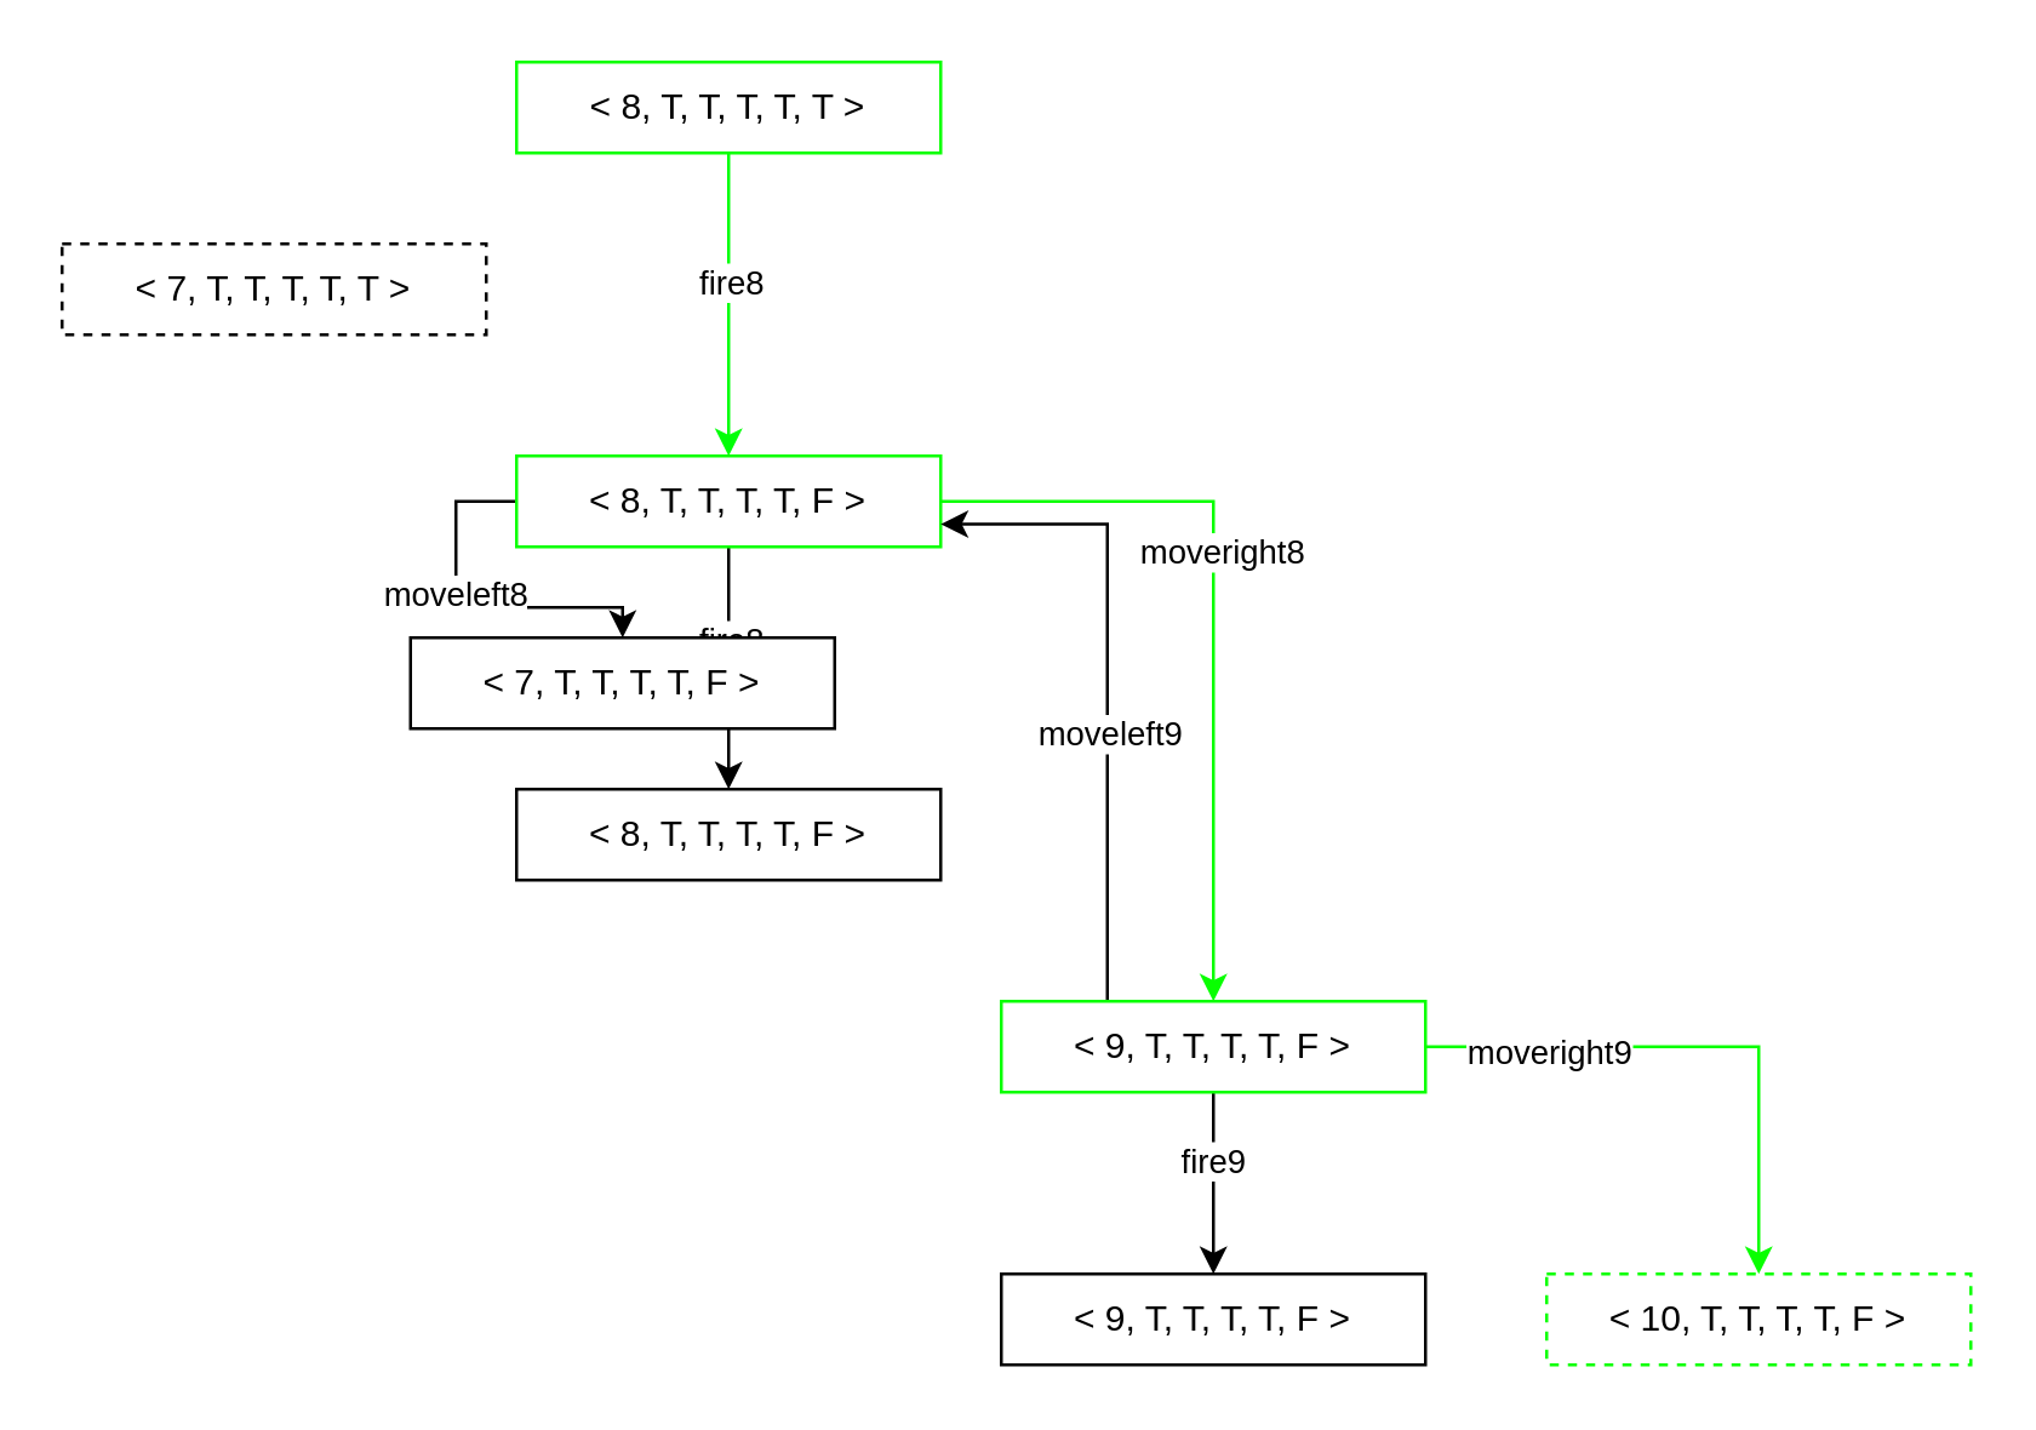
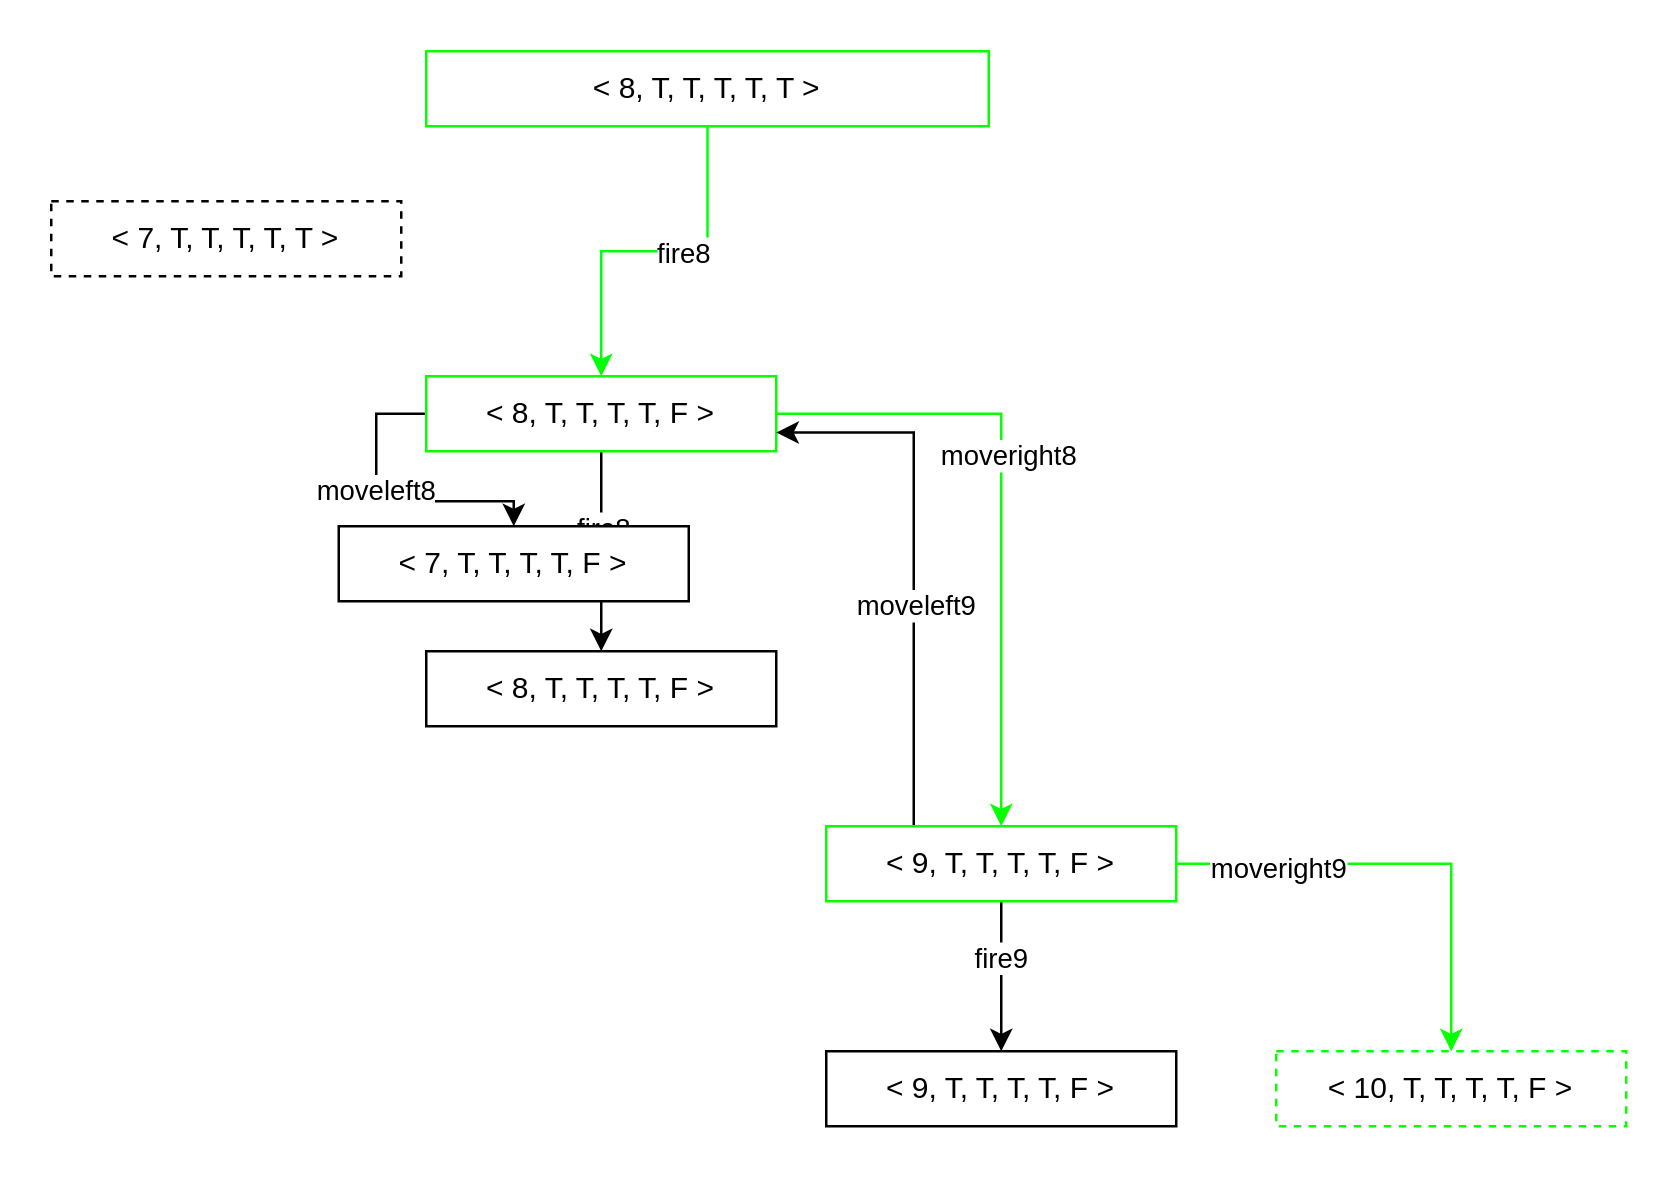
  <mxCell id="0" />
  <mxCell id="1" parent="0" />
  <mxCell id="2" style="edgeStyle=orthogonalEdgeStyle;rounded=0;orthogonalLoop=1;jettySize=auto;html=1;exitX=0.5;exitY=1;exitDx=0;exitDy=0;strokeColor=#00FF08;" edge="1" parent="1" source="4" target="12"><mxGeometry relative="1" as="geometry" /></mxCell>
  <mxCell id="3" value="fire8" style="edgeLabel;html=1;align=center;verticalAlign=middle;resizable=0;points=[];strokeColor=#09FF00;" vertex="1" connectable="0" parent="2"><mxGeometry x="-0.163" relative="1" as="geometry"><mxPoint as="offset" /></mxGeometry></mxCell>
- <mxCell id="4" value="&amp;lt; 8, T, T, T, T, T &amp;gt;" style="rounded=0;whiteSpace=wrap;html=1;strokeColor=#09FF00;" vertex="1" parent="1"><mxGeometry x="170" y="20" width="140" height="30" as="geometry" /></mxCell>
+ <mxCell id="4" value="&amp;lt; 8, T, T, T, T, T &amp;gt;" style="rounded=0;whiteSpace=wrap;html=1;strokeColor=#09FF00;" vertex="1" parent="1"><mxGeometry x="170" y="20" width="225" height="30" as="geometry" /></mxCell>
  <mxCell id="5" value="&amp;lt; 7, T, T, T, T, T &amp;gt;" style="rounded=0;whiteSpace=wrap;html=1;dashed=1;" vertex="1" parent="1"><mxGeometry x="20" y="80" width="140" height="30" as="geometry" /></mxCell>
  <mxCell id="6" style="edgeStyle=orthogonalEdgeStyle;rounded=0;orthogonalLoop=1;jettySize=auto;html=1;exitX=0;exitY=0.5;exitDx=0;exitDy=0;" edge="1" parent="1" source="12" target="13"><mxGeometry relative="1" as="geometry" /></mxCell>
  <mxCell id="7" value="moveleft8" style="edgeLabel;html=1;align=center;verticalAlign=middle;resizable=0;points=[];" vertex="1" connectable="0" parent="6"><mxGeometry x="-0.166" y="-1" relative="1" as="geometry"><mxPoint as="offset" /></mxGeometry></mxCell>
  <mxCell id="8" style="edgeStyle=orthogonalEdgeStyle;rounded=0;orthogonalLoop=1;jettySize=auto;html=1;exitX=0.5;exitY=1;exitDx=0;exitDy=0;" edge="1" parent="1" source="12" target="14"><mxGeometry relative="1" as="geometry" /></mxCell>
  <mxCell id="9" value="fire8" style="edgeLabel;html=1;align=center;verticalAlign=middle;resizable=0;points=[];" vertex="1" connectable="0" parent="8"><mxGeometry x="-0.256" relative="1" as="geometry"><mxPoint as="offset" /></mxGeometry></mxCell>
  <mxCell id="10" style="edgeStyle=orthogonalEdgeStyle;rounded=0;orthogonalLoop=1;jettySize=auto;html=1;exitX=1;exitY=0.5;exitDx=0;exitDy=0;strokeColor=#09FF00;" edge="1" parent="1" source="12" target="21"><mxGeometry relative="1" as="geometry" /></mxCell>
  <mxCell id="11" value="moveright8" style="edgeLabel;html=1;align=center;verticalAlign=middle;resizable=0;points=[];strokeColor=#09FF00;" vertex="1" connectable="0" parent="10"><mxGeometry x="-0.168" y="2" relative="1" as="geometry"><mxPoint as="offset" /></mxGeometry></mxCell>
  <mxCell id="12" value="&amp;lt; 8, T, T, T, T, F &amp;gt;" style="rounded=0;whiteSpace=wrap;html=1;strokeColor=#09FF00;" vertex="1" parent="1"><mxGeometry x="170" y="150" width="140" height="30" as="geometry" /></mxCell>
  <mxCell id="13" value="&amp;lt; 7, T, T, T, T, F &amp;gt;" style="rounded=0;whiteSpace=wrap;html=1;" vertex="1" parent="1"><mxGeometry x="135" y="210" width="140" height="30" as="geometry" /></mxCell>
  <mxCell id="14" value="&amp;lt; 8, T, T, T, T, F &amp;gt;" style="rounded=0;whiteSpace=wrap;html=1;" vertex="1" parent="1"><mxGeometry x="170" y="260" width="140" height="30" as="geometry" /></mxCell>
  <mxCell id="15" style="edgeStyle=orthogonalEdgeStyle;rounded=0;orthogonalLoop=1;jettySize=auto;html=1;exitX=0.25;exitY=0;exitDx=0;exitDy=0;entryX=1;entryY=0.75;entryDx=0;entryDy=0;" edge="1" parent="1" source="21" target="12"><mxGeometry relative="1" as="geometry" /></mxCell>
  <mxCell id="16" value="moveleft9" style="edgeLabel;html=1;align=center;verticalAlign=middle;resizable=0;points=[];" vertex="1" connectable="0" parent="15"><mxGeometry x="-0.165" relative="1" as="geometry"><mxPoint as="offset" /></mxGeometry></mxCell>
  <mxCell id="17" style="edgeStyle=orthogonalEdgeStyle;rounded=0;orthogonalLoop=1;jettySize=auto;html=1;exitX=0.5;exitY=1;exitDx=0;exitDy=0;" edge="1" parent="1" source="21" target="22"><mxGeometry relative="1" as="geometry" /></mxCell>
  <mxCell id="18" value="fire9" style="edgeLabel;html=1;align=center;verticalAlign=middle;resizable=0;points=[];" vertex="1" connectable="0" parent="17"><mxGeometry x="-0.268" y="-1" relative="1" as="geometry"><mxPoint as="offset" /></mxGeometry></mxCell>
  <mxCell id="19" style="edgeStyle=orthogonalEdgeStyle;rounded=0;orthogonalLoop=1;jettySize=auto;html=1;exitX=1;exitY=0.5;exitDx=0;exitDy=0;strokeColor=#09FF00;" edge="1" parent="1" source="21" target="23"><mxGeometry relative="1" as="geometry" /></mxCell>
  <mxCell id="20" value="moveright9" style="edgeLabel;html=1;align=center;verticalAlign=middle;resizable=0;points=[];strokeColor=#09FF00;" vertex="1" connectable="0" parent="19"><mxGeometry x="-0.572" y="-1" relative="1" as="geometry"><mxPoint as="offset" /></mxGeometry></mxCell>
  <mxCell id="21" value="&amp;lt; 9, T, T, T, T, F &amp;gt;" style="rounded=0;whiteSpace=wrap;html=1;strokeColor=#09FF00;" vertex="1" parent="1"><mxGeometry x="330" y="330" width="140" height="30" as="geometry" /></mxCell>
  <mxCell id="22" value="&amp;lt; 9, T, T, T, T, F &amp;gt;" style="rounded=0;whiteSpace=wrap;html=1;" vertex="1" parent="1"><mxGeometry x="330" y="420" width="140" height="30" as="geometry" /></mxCell>
  <mxCell id="23" value="&amp;lt; 10, T, T, T, T, F &amp;gt;" style="rounded=0;whiteSpace=wrap;html=1;strokeColor=#09FF00;dashed=1;" vertex="1" parent="1"><mxGeometry x="510" y="420" width="140" height="30" as="geometry" /></mxCell>
